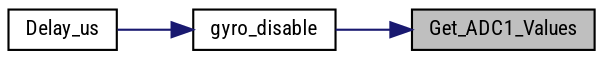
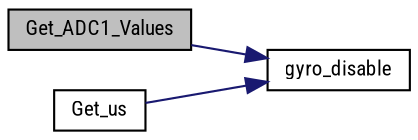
  digraph {
    fontname="Roboto Condensed"
    rankdir=LR
    node [color=black fillcolor=white fontname="Roboto Condensed" fontsize=10 shape=record style=filled]
    edge [color=midnightblue fontname="Roboto Condensed" fontsize=10 labelfontname=Helvetica labelfontsize=10 style=solid]
    n1 [fillcolor=grey75 fontcolor=black height=0.2 label=Get_ADC1_Values width=0.4]
    n2 [height=0.2 label=gyro_disable width=0.4]
-   n3 [height=0.2 label=Delay_us width=0.4]
-   n2 -> n1
+   n3 [height=0.2 label=Get_us width=0.4]
+   n1 -> n2
    n3 -> n2
  }
